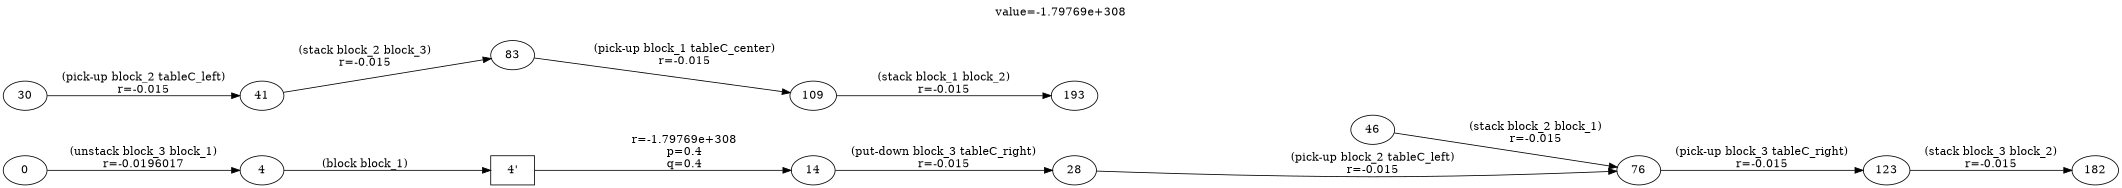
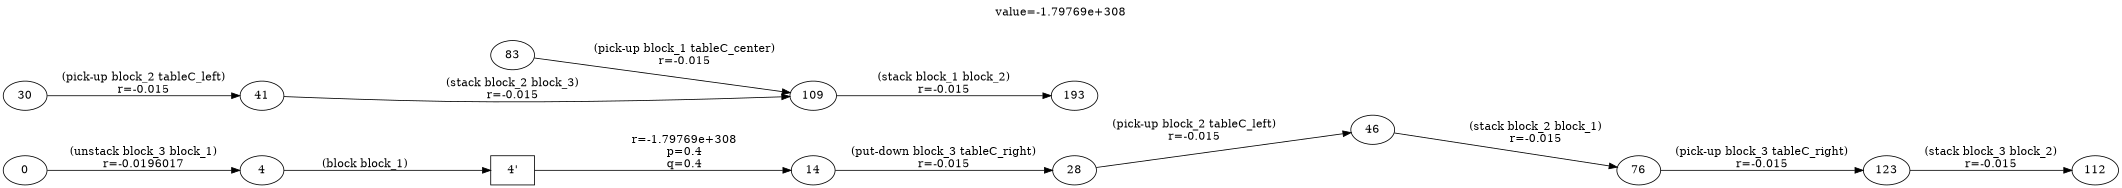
  digraph {
    label="value=-1.79769e+308"
    labelloc=top
    rankdir=LR
    0
    4
    "4'" [shape=box]
    14
    28
    46
    76
    123
-   182
+   182 [label=112]
    n10 [label=41]
    30
    83
    n13 [label=109]
    193
    0 -> 4 [label="(unstack block_3 block_1)\nr=-0.0196017"]
    4 -> "4'" [label="(block block_1)"]
    "4'" -> 14 [label="\nr=-1.79769e+308\np=0.4\nq=0.4"]
    14 -> 28 [label="(put-down block_3 tableC_right)\nr=-0.015"]
-   28 -> 76 [label="(pick-up block_2 tableC_left)\nr=-0.015"]
+   28 -> 46 [label="(pick-up block_2 tableC_left)\nr=-0.015"]
    46 -> 76 [label="(stack block_2 block_1)\nr=-0.015"]
    76 -> 123 [label="(pick-up block_3 tableC_right)\nr=-0.015"]
    123 -> 182 [label="(stack block_3 block_2)\nr=-0.015"]
-   n10 -> 83 [label="(stack block_2 block_3)\nr=-0.015"]
+   n10 -> n13 [label="(stack block_2 block_3)\nr=-0.015"]
    30 -> n10 [label="(pick-up block_2 tableC_left)\nr=-0.015"]
    83 -> n13 [label="(pick-up block_1 tableC_center)\nr=-0.015"]
    n13 -> 193 [label="(stack block_1 block_2)\nr=-0.015"]
  }
